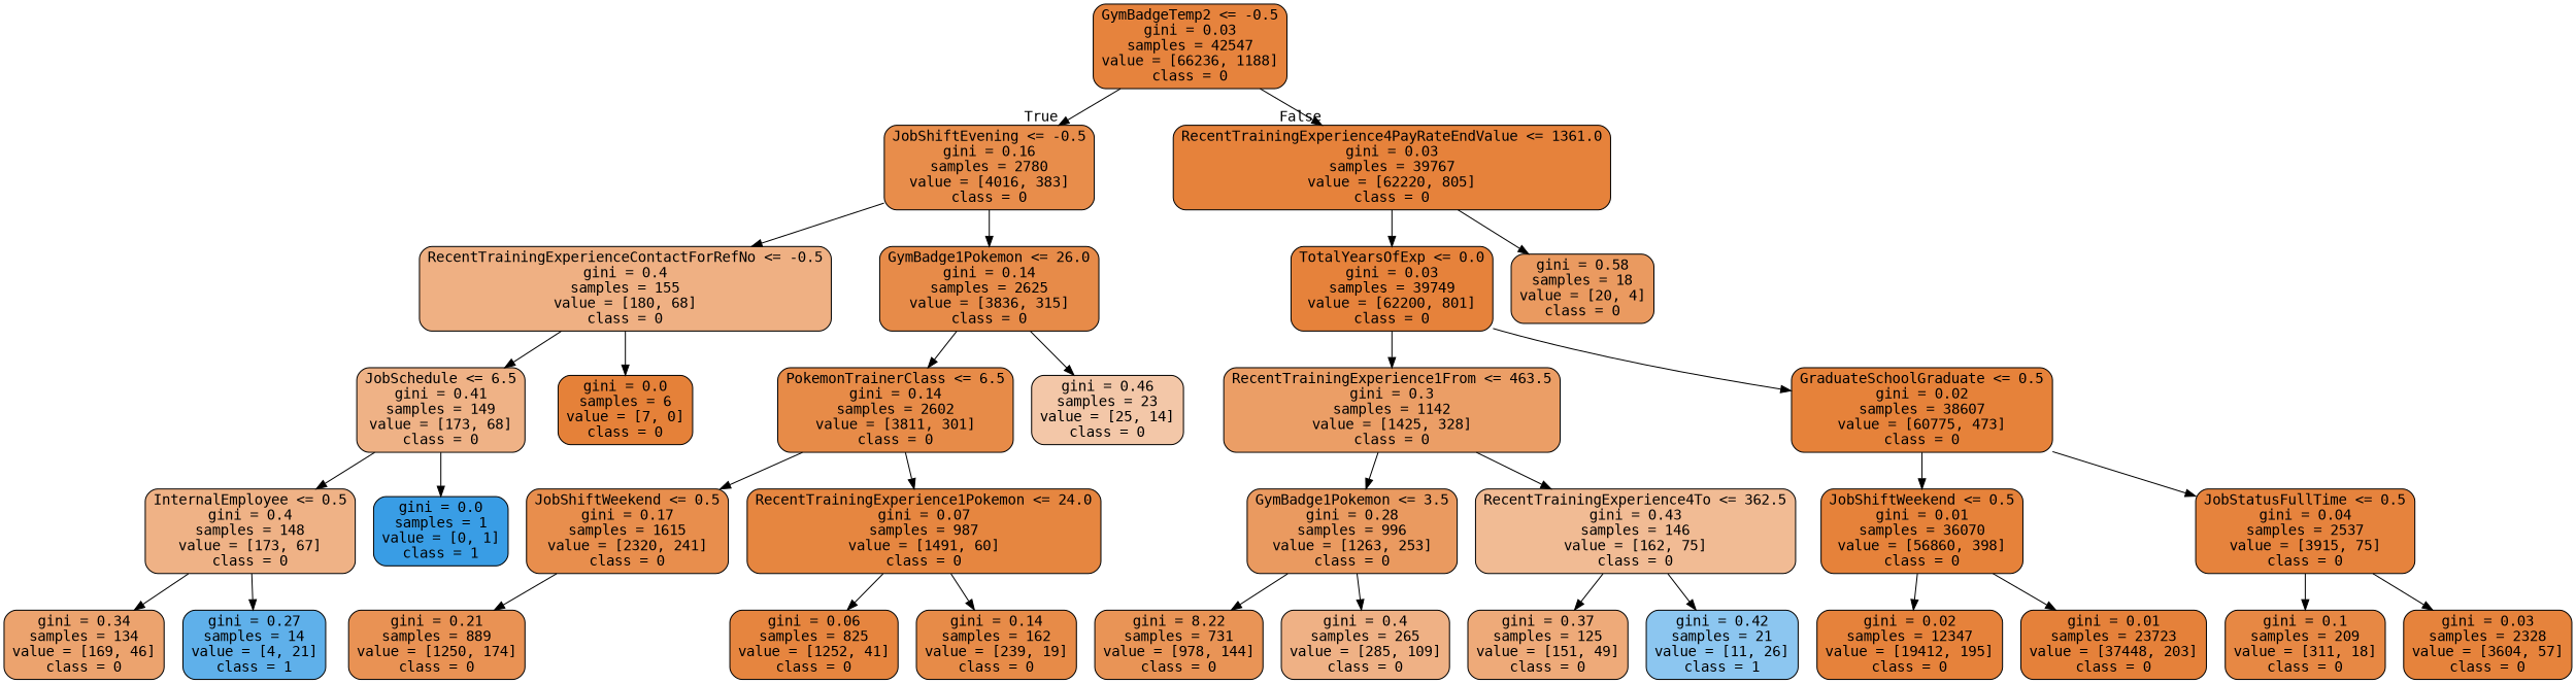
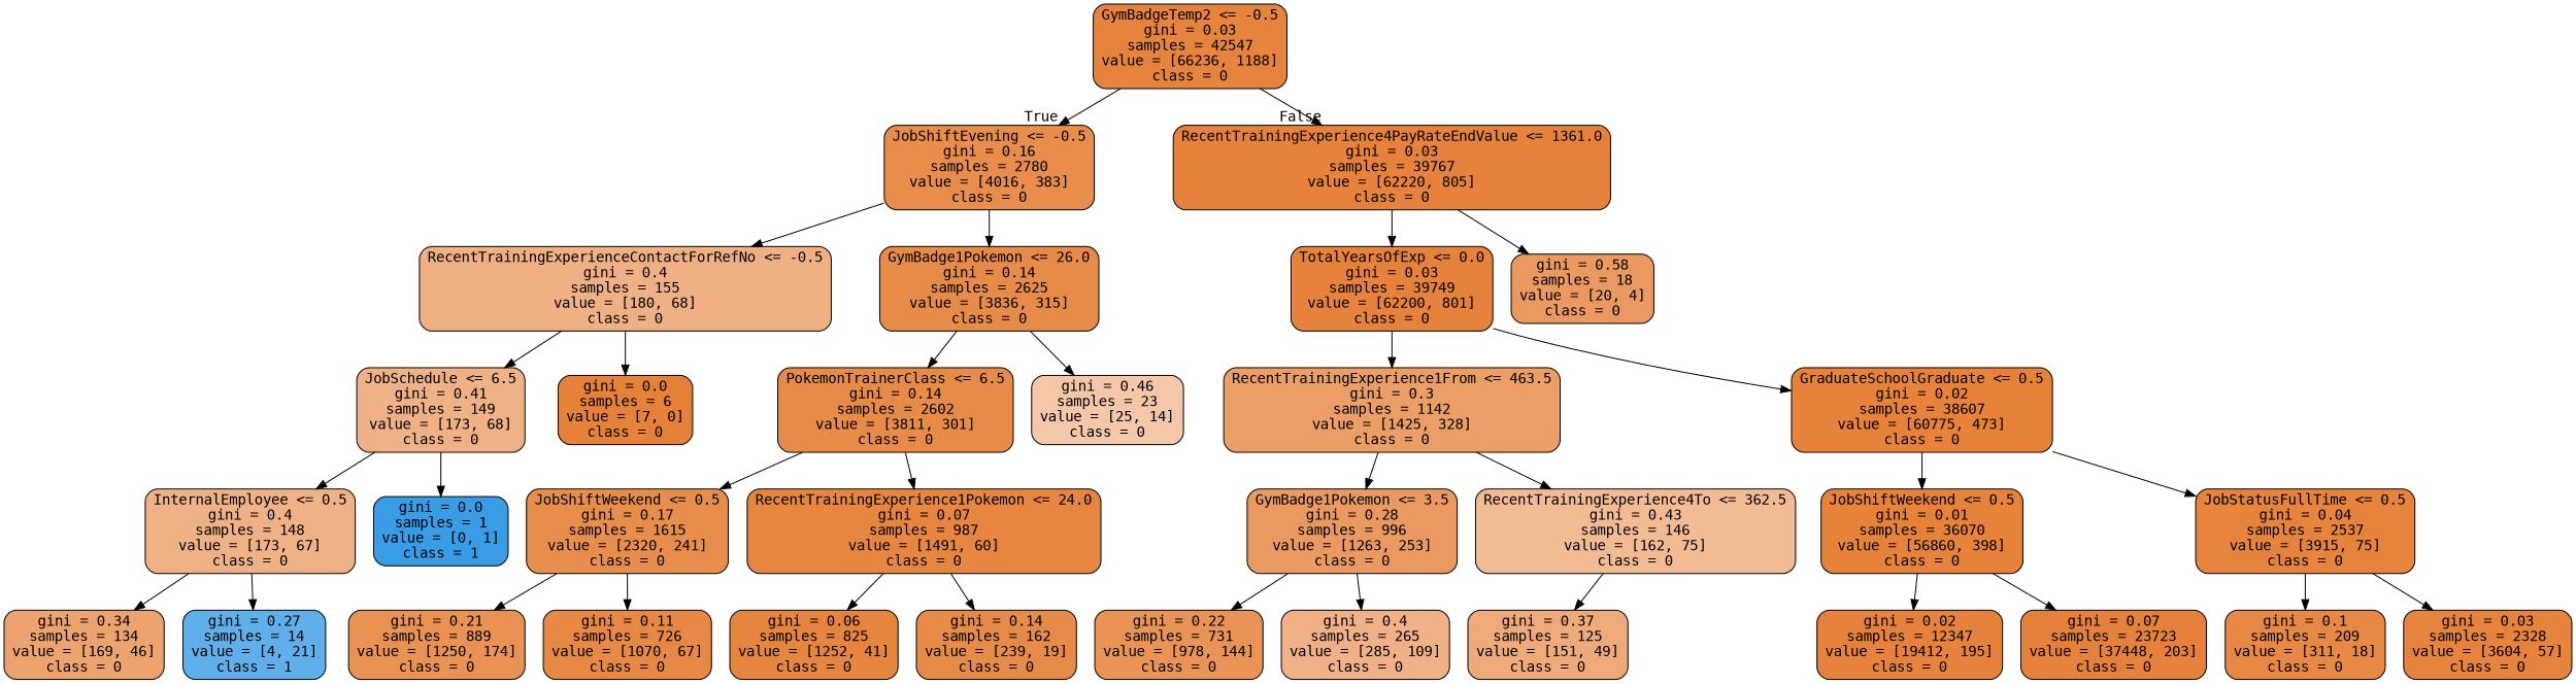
  digraph {
    fontname="DejaVu Sans Mono"
    node [color=black fillcolor="#e58139fc" fontname="DejaVu Sans Mono" shape=box style="filled, rounded"]
    edge [fontname="DejaVu Sans Mono"]
    n1 [fillcolor="#e58139fa" label="GymBadgeTemp2 <= -0.5\ngini = 0.03\nsamples = 42547\nvalue = [66236, 1188]\nclass = 0"]
    n2 [fillcolor="#e58139e7" label="JobShiftEvening <= -0.5\ngini = 0.16\nsamples = 2780\nvalue = [4016, 383]\nclass = 0"]
    n3 [label="RecentTrainingExperience4PayRateEndValue <= 1361.0\ngini = 0.03\nsamples = 39767\nvalue = [62220, 805]\nclass = 0"]
    n4 [fillcolor="#e581399f" label="RecentTrainingExperienceContactForRefNo <= -0.5\ngini = 0.4\nsamples = 155\nvalue = [180, 68]\nclass = 0"]
    n5 [fillcolor="#e58139ea" label="GymBadge1Pokemon <= 26.0\ngini = 0.14\nsamples = 2625\nvalue = [3836, 315]\nclass = 0"]
    n6 [label="TotalYearsOfExp <= 0.0\ngini = 0.03\nsamples = 39749\nvalue = [62200, 801]\nclass = 0"]
    n7 [fillcolor="#e58139cc" label="gini = 0.58\nsamples = 18\nvalue = [20, 4]\nclass = 0"]
    n8 [fillcolor="#e581399b" label="JobSchedule <= 6.5\ngini = 0.41\nsamples = 149\nvalue = [173, 68]\nclass = 0"]
    n9 [fillcolor="#e58139ff" label="gini = 0.0\nsamples = 6\nvalue = [7, 0]\nclass = 0"]
    n10 [fillcolor="#e58139eb" label="PokemonTrainerClass <= 6.5\ngini = 0.14\nsamples = 2602\nvalue = [3811, 301]\nclass = 0"]
    n11 [fillcolor="#e5813970" label="gini = 0.46\nsamples = 23\nvalue = [25, 14]\nclass = 0"]
    n12 [fillcolor="#e581399c" label="InternalEmployee <= 0.5\ngini = 0.4\nsamples = 148\nvalue = [173, 67]\nclass = 0"]
    n13 [fillcolor="#399de5ff" label="gini = 0.0\nsamples = 1\nvalue = [0, 1]\nclass = 1"]
    n14 [fillcolor="#e58139ba" label="gini = 0.34\nsamples = 134\nvalue = [169, 46]\nclass = 0"]
    n15 [fillcolor="#399de5ce" label="gini = 0.27\nsamples = 14\nvalue = [4, 21]\nclass = 1"]
    n16 [fillcolor="#e58139e5" label="JobShiftWeekend <= 0.5\ngini = 0.17\nsamples = 1615\nvalue = [2320, 241]\nclass = 0"]
    n17 [fillcolor="#e58139f5" label="RecentTrainingExperience1Pokemon <= 24.0\ngini = 0.07\nsamples = 987\nvalue = [1491, 60]\nclass = 0"]
    n18 [fillcolor="#e58139dc" label="gini = 0.21\nsamples = 889\nvalue = [1250, 174]\nclass = 0"]
+   n19 [fillcolor="#e58139ef" label="gini = 0.11\nsamples = 726\nvalue = [1070, 67]\nclass = 0"]
    n20 [fillcolor="#e58139f7" label="gini = 0.06\nsamples = 825\nvalue = [1252, 41]\nclass = 0"]
    n21 [fillcolor="#e58139eb" label="gini = 0.14\nsamples = 162\nvalue = [239, 19]\nclass = 0"]
    n22 [fillcolor="#e58139c4" label="RecentTrainingExperience1From <= 463.5\ngini = 0.3\nsamples = 1142\nvalue = [1425, 328]\nclass = 0"]
    n23 [fillcolor="#e58139fd" label="GraduateSchoolGraduate <= 0.5\ngini = 0.02\nsamples = 38607\nvalue = [60775, 473]\nclass = 0"]
    n24 [fillcolor="#e58139cc" label="GymBadge1Pokemon <= 3.5\ngini = 0.28\nsamples = 996\nvalue = [1263, 253]\nclass = 0"]
    n25 [fillcolor="#e5813989" label="RecentTrainingExperience4To <= 362.5\ngini = 0.43\nsamples = 146\nvalue = [162, 75]\nclass = 0"]
    n26 [fillcolor="#e58139fd" label="JobShiftWeekend <= 0.5\ngini = 0.01\nsamples = 36070\nvalue = [56860, 398]\nclass = 0"]
    n27 [fillcolor="#e58139fa" label="JobStatusFullTime <= 0.5\ngini = 0.04\nsamples = 2537\nvalue = [3915, 75]\nclass = 0"]
-   n28 [fillcolor="#e58139d9" label="gini = 8.22\nsamples = 731\nvalue = [978, 144]\nclass = 0"]
+   n28 [fillcolor="#e58139d9" label="gini = 0.22\nsamples = 731\nvalue = [978, 144]\nclass = 0"]
    n29 [fillcolor="#e581399d" label="gini = 0.4\nsamples = 265\nvalue = [285, 109]\nclass = 0"]
    n30 [fillcolor="#e58139ac" label="gini = 0.37\nsamples = 125\nvalue = [151, 49]\nclass = 0"]
-   n31 [fillcolor="#399de593" label="gini = 0.42\nsamples = 21\nvalue = [11, 26]\nclass = 1"]
    n32 [label="gini = 0.02\nsamples = 12347\nvalue = [19412, 195]\nclass = 0"]
-   n33 [fillcolor="#e58139fe" label="gini = 0.01\nsamples = 23723\nvalue = [37448, 203]\nclass = 0"]
+   n33 [fillcolor="#e58139fe" label="gini = 0.07\nsamples = 23723\nvalue = [37448, 203]\nclass = 0"]
    n34 [fillcolor="#e58139f0" label="gini = 0.1\nsamples = 209\nvalue = [311, 18]\nclass = 0"]
    n35 [fillcolor="#e58139fb" label="gini = 0.03\nsamples = 2328\nvalue = [3604, 57]\nclass = 0"]
    n1 -> n2 [headlabel=True labelangle=45 labeldistance=2.5]
    n1 -> n3 [headlabel=False labelangle=-45 labeldistance=2.5]
    n2 -> n4
    n2 -> n5
    n3 -> n6
    n3 -> n7
    n4 -> n8
    n4 -> n9
    n5 -> n10
    n5 -> n11
    n6 -> n22
    n6 -> n23
    n8 -> n12
    n8 -> n13
    n10 -> n16
    n10 -> n17
    n12 -> n14
    n12 -> n15
    n16 -> n18
+   n16 -> n19
    n17 -> n20
    n17 -> n21
    n22 -> n24
    n22 -> n25
    n23 -> n26
    n23 -> n27
    n24 -> n28
    n24 -> n29
    n25 -> n30
-   n25 -> n31
    n26 -> n32
    n26 -> n33
    n27 -> n34
    n27 -> n35
  }
